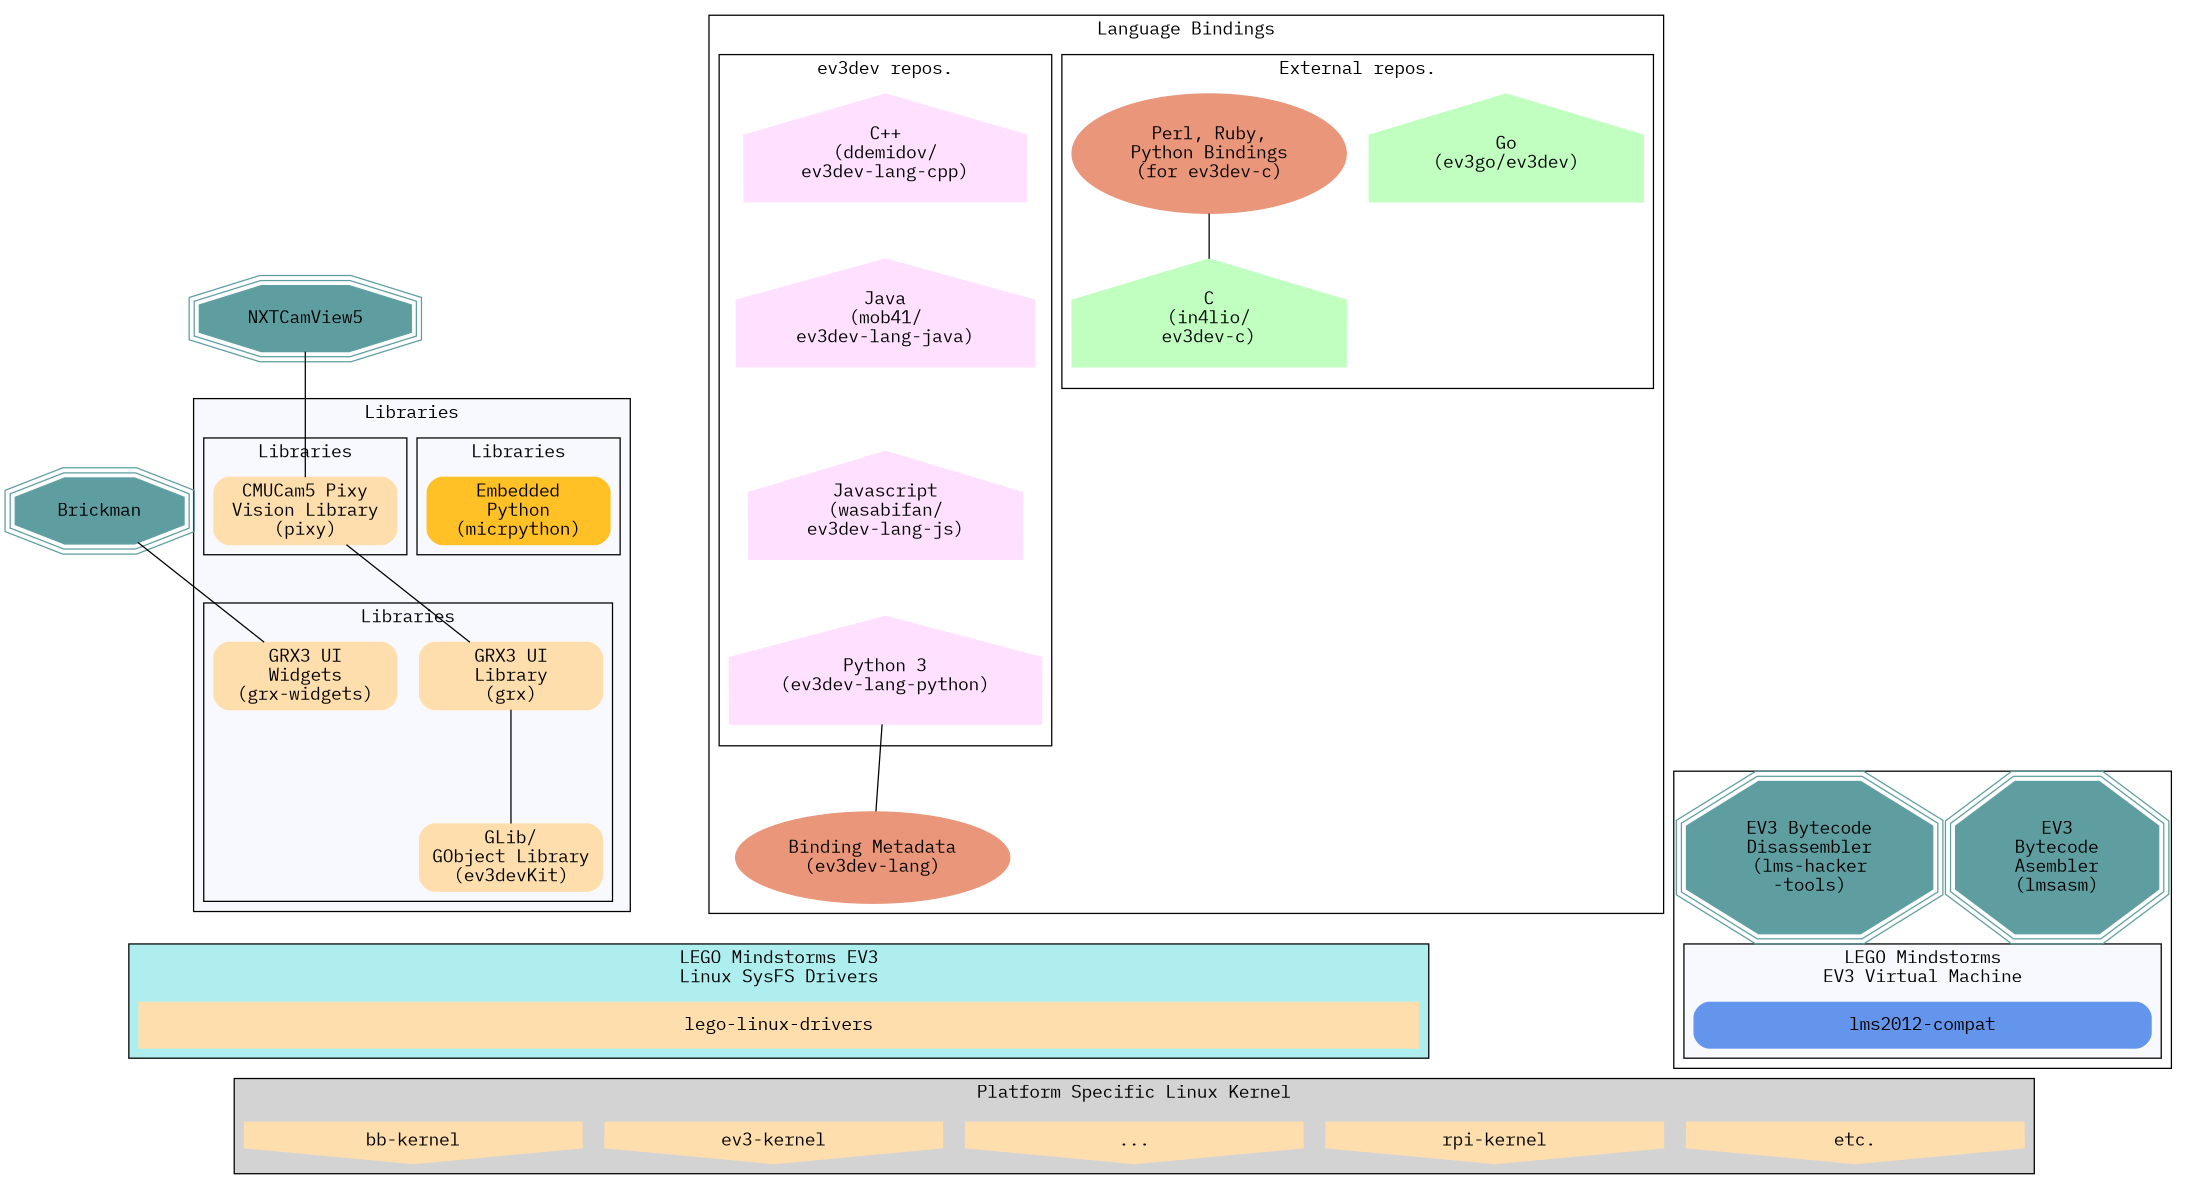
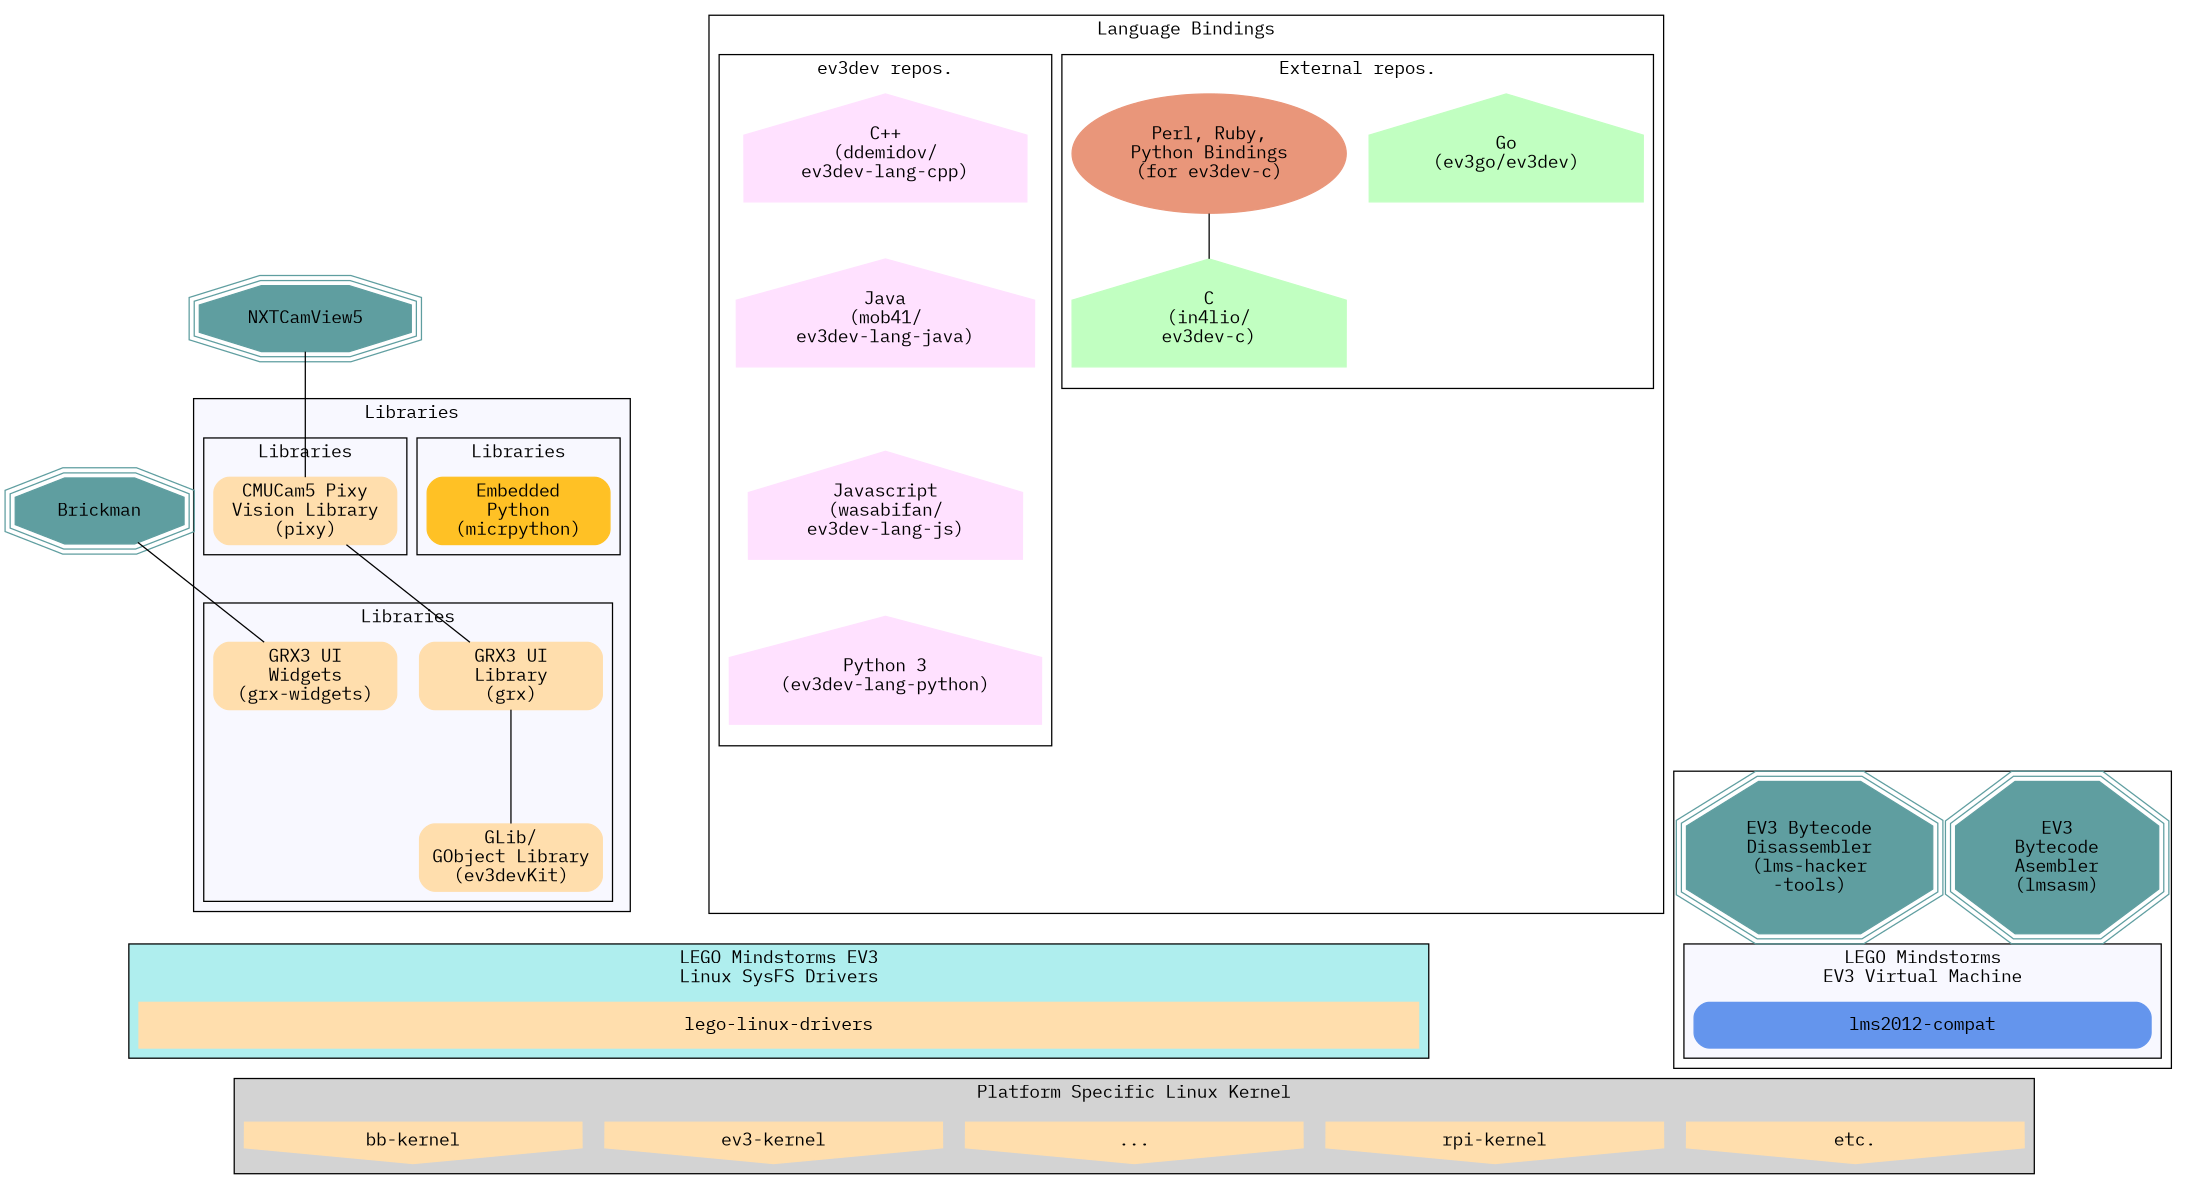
  graph {
    arrowType=none
    compound=true
    fontname="IBM Plex Mono"
    rank=same
    node [color=navajowhite fontname="IBM Plex Mono" shape=rect style=filled]
    edge [fontname="IBM Plex Mono" minlen=1 penwidth=0]
    "lms2012-compat" [color=cornflowerblue style="filled,rounded" width=5]
    "EV3\nBytecode\nAsembler\n(lmsasm)" [color=cadetblue shape=tripleoctagon width=2]
    "EV3 Bytecode\nDisassembler\n(lms-hacker\n-tools)" [color=cadetblue shape=tripleoctagon width=2]
    "GRX3 UI\nWidgets\n(grx-widgets)" [style="filled,rounded" width=2]
    "GRX3 UI\nLibrary\n(grx)" [style="filled,rounded" width=2]
    "GLib/\nGObject Library\n(ev3devKit)" [style="filled,rounded" width=2]
    "CMUCam5 Pixy\nVision Library\n(pixy)" [style="filled,rounded" width=2]
    "Embedded\nPython\n(micrpython)" [color=goldenrod1 style="filled,rounded" width=2]
    "C\n(in4lio/\nev3dev-c)" [color=darkseagreen1 height=1.3 shape=house width=3]
    "Go\n(ev3go/ev3dev)" [color=darkseagreen1 height=1.3 shape=house width=3]
    "Perl, Ruby,\nPython Bindings\n(for ev3dev-c)" [color=darksalmon height=1.3 shape=oval width=3]
    "C++\n(ddemidov/\nev3dev-lang-cpp)" [color=thistle1 height=1.3 shape=house width=3]
    "Java\n(mob41/\nev3dev-lang-java)" [color=thistle1 height=1.3 shape=house width=3]
    "Javascript\n(wasabifan/\nev3dev-lang-js)" [color=thistle1 height=1.3 shape=house width=3]
    "Python 3\n(ev3dev-lang-python)" [color=thistle1 height=1.3 shape=house width=3]
-   "Binding Metadata\n(ev3dev-lang)" [color=darksalmon height=1 shape=oval width=3]
    "lego-linux-drivers" [width=14]
    "etc." [shape=invhouse width=3.7]
    "rpi-kernel" [shape=invhouse width=3.7]
    "..." [shape=invhouse width=3.7]
    "ev3-kernel" [shape=invhouse width=3.7]
    "bb-kernel" [shape=invhouse width=3.7]
    NXTCamView5 [color=cadetblue shape=tripleoctagon width=1]
    Brickman [color=cadetblue shape=tripleoctagon width=1]
    subgraph cluster_1 {
      "EV3\nBytecode\nAsembler\n(lmsasm)"
      "EV3 Bytecode\nDisassembler\n(lms-hacker\n-tools)"
      subgraph cluster_2 {
        fillcolor=ghostwhite
        label="LEGO Mindstorms\nEV3 Virtual Machine"
        style=filled
        "lms2012-compat"
      }
    }
    subgraph cluster_3 {
      fillcolor=ghostwhite
      label=Libraries
      style=filled
      subgraph cluster_4 {
        fillcolor=ghostwhite
        label=Libraries
        style=filled
        "GRX3 UI\nWidgets\n(grx-widgets)"
        "GRX3 UI\nLibrary\n(grx)"
        "GLib/\nGObject Library\n(ev3devKit)"
      }
      subgraph cluster_5 {
        fillcolor=ghostwhite
        label=Libraries
        style=filled
        "CMUCam5 Pixy\nVision Library\n(pixy)"
      }
      subgraph cluster_6 {
        fillcolor=ghostwhite
        label=Libraries
        style=filled
        "Embedded\nPython\n(micrpython)"
      }
    }
    subgraph cluster_7 {
      label="Language Bindings"
-     "Binding Metadata\n(ev3dev-lang)"
      subgraph cluster_8 {
        label="External repos."
        "C\n(in4lio/\nev3dev-c)"
        "Go\n(ev3go/ev3dev)"
        "Perl, Ruby,\nPython Bindings\n(for ev3dev-c)"
      }
      subgraph cluster_9 {
        label="ev3dev repos."
        "C++\n(ddemidov/\nev3dev-lang-cpp)"
        "Java\n(mob41/\nev3dev-lang-java)"
        "Javascript\n(wasabifan/\nev3dev-lang-js)"
        "Python 3\n(ev3dev-lang-python)"
      }
    }
    subgraph cluster_10 {
      fillcolor=paleturquoise
      label="LEGO Mindstorms EV3\nLinux SysFS Drivers"
      style=filled
      "lego-linux-drivers"
    }
    subgraph cluster_11 {
      fillcolor=lightgrey
      label="Platform Specific Linux Kernel"
      style=filled
      "etc."
      "rpi-kernel"
      "..."
      "ev3-kernel"
      "bb-kernel"
    }
    "lms2012-compat" -- "..."
    "EV3\nBytecode\nAsembler\n(lmsasm)" -- "lms2012-compat"
    "EV3 Bytecode\nDisassembler\n(lms-hacker\n-tools)" -- "lms2012-compat"
    "GRX3 UI\nLibrary\n(grx)" -- "GLib/\nGObject Library\n(ev3devKit)" [penwidth=1]
    "GLib/\nGObject Library\n(ev3devKit)" -- "lego-linux-drivers"
    "CMUCam5 Pixy\nVision Library\n(pixy)" -- "GRX3 UI\nLibrary\n(grx)" [penwidth=1]
    "CMUCam5 Pixy\nVision Library\n(pixy)" -- "lego-linux-drivers"
    "Embedded\nPython\n(micrpython)" -- "lego-linux-drivers"
    "Go\n(ev3go/ev3dev)" -- "lego-linux-drivers"
    "Perl, Ruby,\nPython Bindings\n(for ev3dev-c)" -- "C\n(in4lio/\nev3dev-c)" [penwidth=1]
    "C++\n(ddemidov/\nev3dev-lang-cpp)" -- "Java\n(mob41/\nev3dev-lang-java)"
    "Java\n(mob41/\nev3dev-lang-java)" -- "Javascript\n(wasabifan/\nev3dev-lang-js)"
    "Javascript\n(wasabifan/\nev3dev-lang-js)" -- "Python 3\n(ev3dev-lang-python)"
-   "Python 3\n(ev3dev-lang-python)" -- "Binding Metadata\n(ev3dev-lang)" [penwidth=1]
-   "Binding Metadata\n(ev3dev-lang)" -- "lego-linux-drivers"
    "lego-linux-drivers" -- "..."
    NXTCamView5 -- "CMUCam5 Pixy\nVision Library\n(pixy)" [penwidth=1]
    Brickman -- "GRX3 UI\nWidgets\n(grx-widgets)" [penwidth=1]
  }
